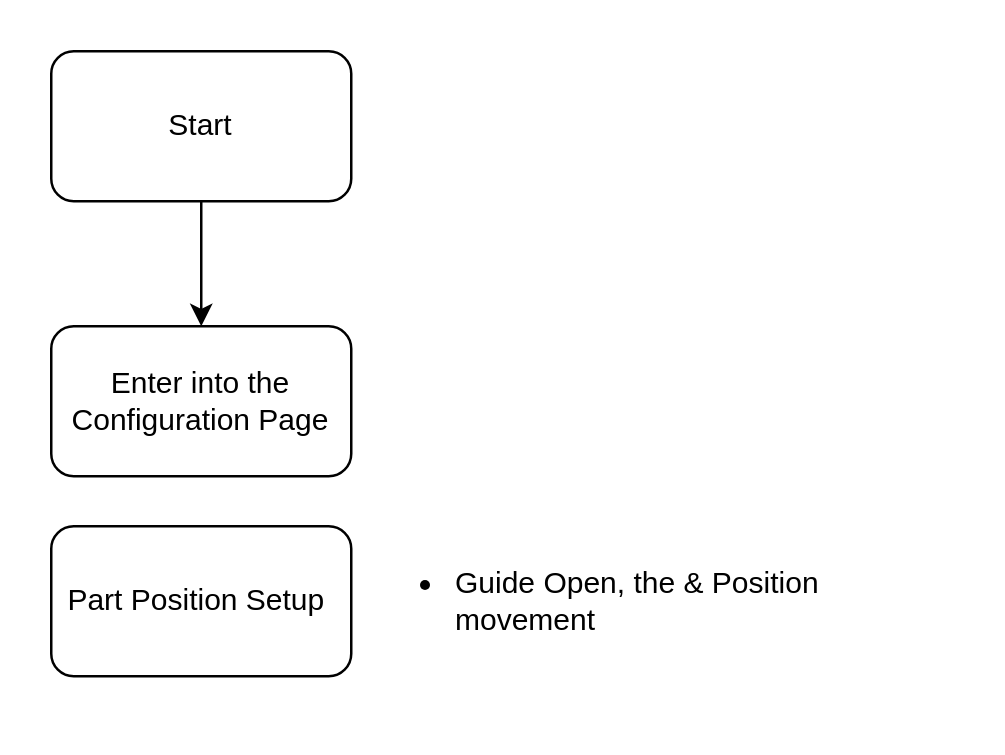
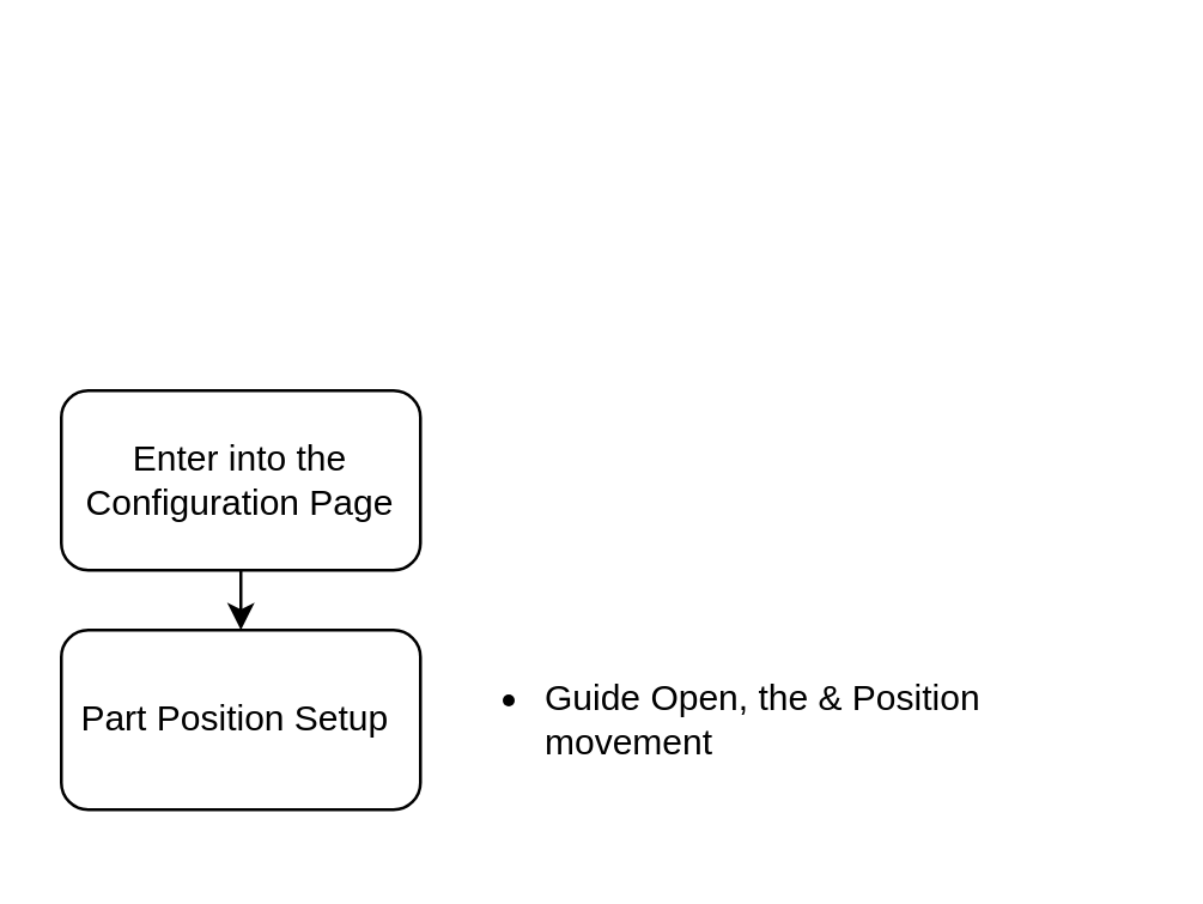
  <mxCell id="0" />
  <mxCell id="1" parent="0" />
- <mxCell id="2" style="edgeStyle=orthogonalEdgeStyle;rounded=0;orthogonalLoop=1;jettySize=auto;html=1;exitX=0.5;exitY=1;exitDx=0;exitDy=0;entryX=0.5;entryY=0;entryDx=0;entryDy=0;" edge="1" parent="1" source="3" target="5"><mxGeometry relative="1" as="geometry" /></mxCell>
- <mxCell id="3" value="Start" style="rounded=1;whiteSpace=wrap;html=1;" vertex="1" parent="1"><mxGeometry x="20" y="20" width="120" height="60" as="geometry" /></mxCell>
+ <mxCell id="4" style="edgeStyle=orthogonalEdgeStyle;rounded=0;orthogonalLoop=1;jettySize=auto;html=1;exitX=0.5;exitY=1;exitDx=0;exitDy=0;entryX=0.5;entryY=0;entryDx=0;entryDy=0;" edge="1" parent="1" source="5" target="6"><mxGeometry relative="1" as="geometry" /></mxCell>
  <mxCell id="5" value="Enter into the Configuration Page" style="rounded=1;whiteSpace=wrap;html=1;" vertex="1" parent="1"><mxGeometry x="20" y="130" width="120" height="60" as="geometry" /></mxCell>
  <mxCell id="6" value="Part Position Setup&amp;nbsp;" style="rounded=1;whiteSpace=wrap;html=1;" vertex="1" parent="1"><mxGeometry x="20" y="210" width="120" height="60" as="geometry" /></mxCell>
  <mxCell id="7" value="&lt;ul&gt;&lt;li&gt;Guide Open, the &amp;amp; Position movement&lt;/li&gt;&lt;/ul&gt;" style="text;strokeColor=none;fillColor=none;html=1;whiteSpace=wrap;verticalAlign=middle;overflow=hidden;" vertex="1" parent="1"><mxGeometry x="140" y="200" width="240" height="80" as="geometry" /></mxCell>
